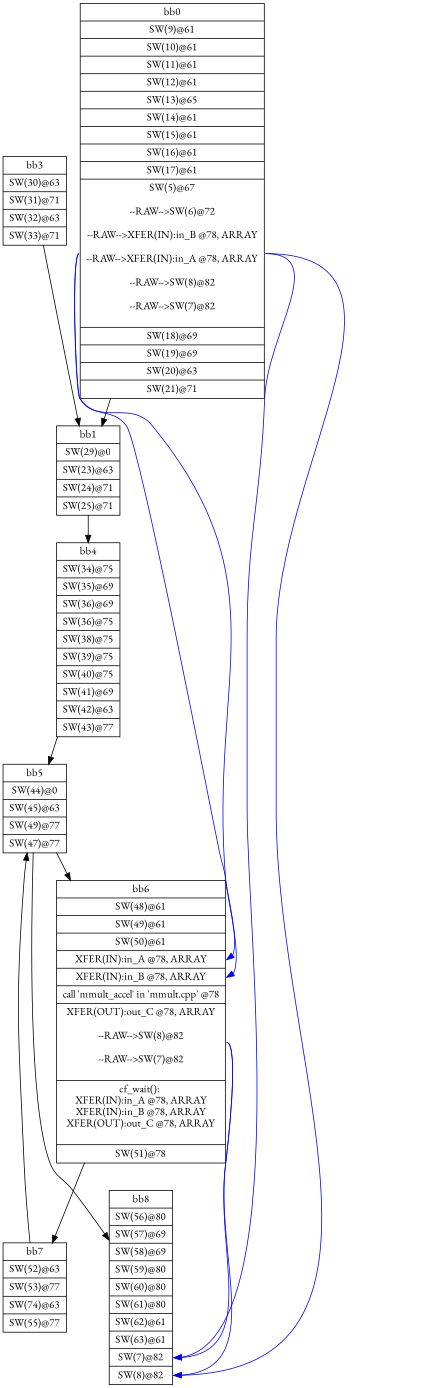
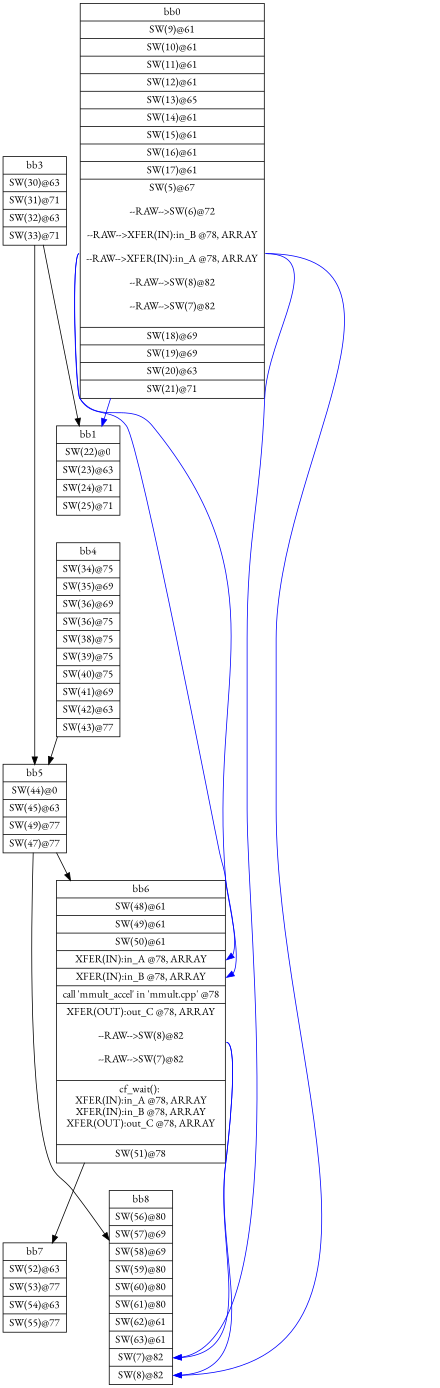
  digraph {
    fontname="EB Garamond"
    node [fontname="EB Garamond" shape=record]
    edge [fontname="EB Garamond"]
    n1 [label="{bb0|<x0x2d63f60>SW(9)@61\n|<x0x2d641c0>SW(10)@61\n|<x0x2d643e0>SW(11)@61\n|<x0x2d64600>SW(12)@61\n|<x0x2d64820>SW(13)@65\n|<x0x2d6b650>SW(14)@61\n|<x0x2d6b860>SW(15)@61\n|<x0x2d6ba70>SW(16)@61\n|<x0x2d6bc80>SW(17)@61\n|<x0x2d67590>SW(5)@67\n\n--RAW--\>SW(6)@72\n\n--RAW--\>XFER(IN):in_B @78, ARRAY\n\n--RAW--\>XFER(IN):in_A @78, ARRAY\n\n--RAW--\>SW(8)@82\n\n--RAW--\>SW(7)@82\n\n|<x0x2d6beb0>SW(18)@69\n|<x0x2d6c0a0>SW(19)@69\n|<x0x2d6c2b0>SW(20)@63\n|<x0x2d6c4c0>SW(21)@71\n}"]
-   n2 [label="{bb1|<x0x2d6c800>SW(29)@0\n|<x0x2d6c9b0>SW(23)@63\n|<x0x2d6cbc0>SW(24)@71\n|<x0x2d6cdb0>SW(25)@71\n}"]
+   n2 [label="{bb1|<x0x2d6c800>SW(22)@0\n|<x0x2d6c9b0>SW(23)@63\n|<x0x2d6cbc0>SW(24)@71\n|<x0x2d6cdb0>SW(25)@71\n}"]
    n3 [label="{bb6|<x0x2d702a0>SW(48)@61\n|<x0x2d704f0>SW(49)@61\n|<x0x2d70700>SW(50)@61\n|<x0x2d72d30>XFER(IN):in_A @78, ARRAY\n|<x0x2d72df0>XFER(IN):in_B @78, ARRAY\n|<x0x2d5e360>call 'mmult_accel' in 'mmult.cpp' @78\n|<x0x2d72ed0>XFER(OUT):out_C @78, ARRAY\n\n--RAW--\>SW(8)@82\n\n--RAW--\>SW(7)@82\n\n|<x0x2d692a0>cf_wait(): \nXFER(IN):in_A @78, ARRAY\nXFER(IN):in_B @78, ARRAY\nXFER(OUT):out_C @78, ARRAY\n\n|<x0x2d70930>SW(51)@78\n}"]
    n4 [label="{bb8|<x0x2d6e390>SW(56)@80\n|<x0x2d718b0>SW(57)@69\n|<x0x2d71ac0>SW(58)@69\n|<x0x2d71cd0>SW(59)@80\n|<x0x2d71ec0>SW(60)@80\n|<x0x2d720b0>SW(61)@80\n|<x0x2d72300>SW(62)@61\n|<x0x2d72510>SW(63)@61\n|<x0x2d628d0>SW(7)@82\n|<x0x2d64cb0>SW(8)@82\n}"]
    n5 [label="{bb4|<x0x2d6e460>SW(34)@75\n|<x0x2d6e670>SW(35)@69\n|<x0x2d6e880>SW(36)@69\n|<x0x2d6ea90>SW(36)@75\n|<x0x2d6ec70>SW(38)@75\n|<x0x2d6ee60>SW(39)@75\n|<x0x2d6f0b0>SW(40)@75\n|<x0x2d6f2a0>SW(41)@69\n|<x0x2d6f4b0>SW(42)@63\n|<x0x2d6f6c0>SW(43)@77\n}"]
-   n6 [label="{bb7|<x0x2d70c10>SW(52)@63\n|<x0x2d70e60>SW(53)@77\n|<x0x2d71050>SW(74)@63\n|<x0x2d71260>SW(55)@77\n}"]
+   n6 [label="{bb7|<x0x2d70c10>SW(52)@63\n|<x0x2d70e60>SW(53)@77\n|<x0x2d71050>SW(54)@63\n|<x0x2d71260>SW(55)@77\n}"]
    n7 [label="{bb5|<x0x2d6f9a0>SW(44)@0\n|<x0x2d6fb90>SW(45)@63\n|<x0x2d6fda0>SW(49)@77\n|<x0x2d6ffb0>SW(47)@77\n}"]
    n8 [label="{bb3|<x0x2d6da60>SW(30)@63\n|<x0x2d6dcb0>SW(31)@71\n|<x0x2d6dea0>SW(32)@63\n|<x0x2d6e0b0>SW(33)@71\n}"]
-   n1 -> n2
+   n1 -> n2 [color=blue]
    n1 -> n3 [color=blue headport=x0x2d72df0 tailport=x0x2d67590]
    n1 -> n3 [color=blue headport=x0x2d72d30 tailport=x0x2d67590]
    n1 -> n4 [color=blue headport=x0x2d64cb0 tailport=x0x2d67590]
    n1 -> n4 [color=blue headport=x0x2d628d0 tailport=x0x2d67590]
-   n2 -> n5
    n3 -> n4 [color=blue headport=x0x2d64cb0 tailport=x0x2d72ed0]
    n3 -> n4 [color=blue headport=x0x2d628d0 tailport=x0x2d72ed0]
    n3 -> n6
    n5 -> n7
-   n6 -> n7
+   n8 -> n7
    n7 -> n3
    n7 -> n4
    n8 -> n2
  }
